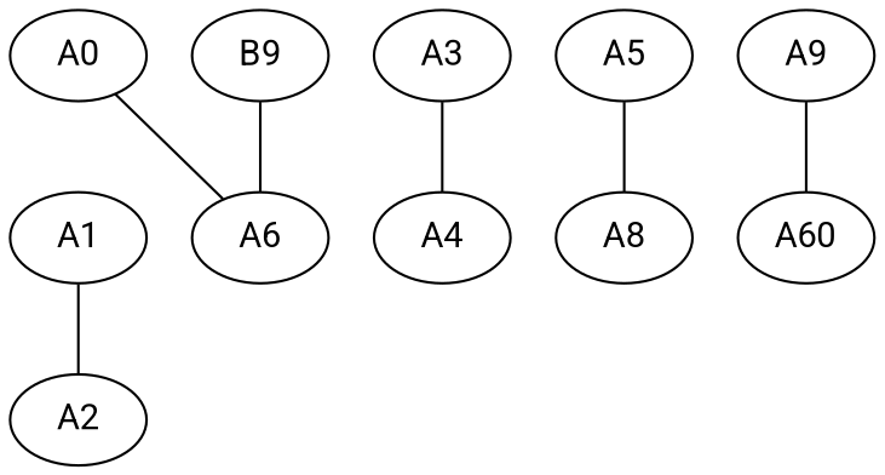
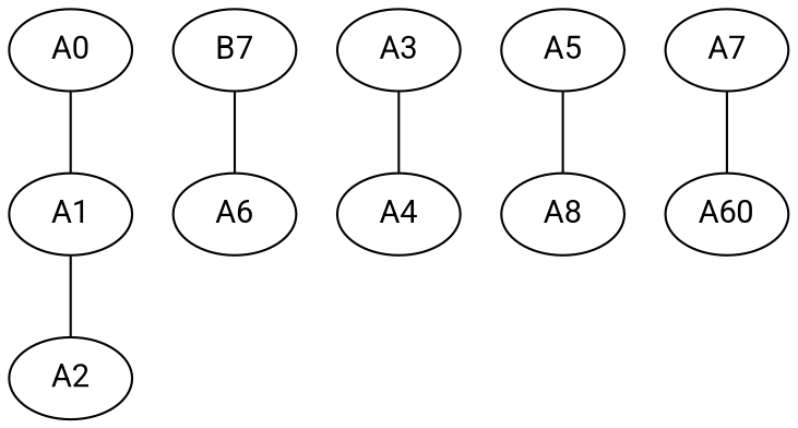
  graph {
    fontname=Roboto
    node [family=0 fontname=Roboto hold=0.6]
    edge [fontname=Roboto]
    n1 [label=A0]
    n2 [label=A1]
    n3 [label=A2]
-   n4 [family=1 hold=0.7 label=B9 pop=99]
+   n4 [family=1 hold=0.7 label=B7 pop=99]
    n5 [label=A6]
    n6 [label=A3]
    n7 [label=A4]
    n8 [label=A5]
    n9 [label=A8]
-   n10 [label=A9]
+   n10 [label=A7]
    n11 [label=A60]
-   n1 -- n5
+   n1 -- n2
    n2 -- n3
    n4 -- n5
    n6 -- n7
    n8 -- n9
    n10 -- n11
  }
